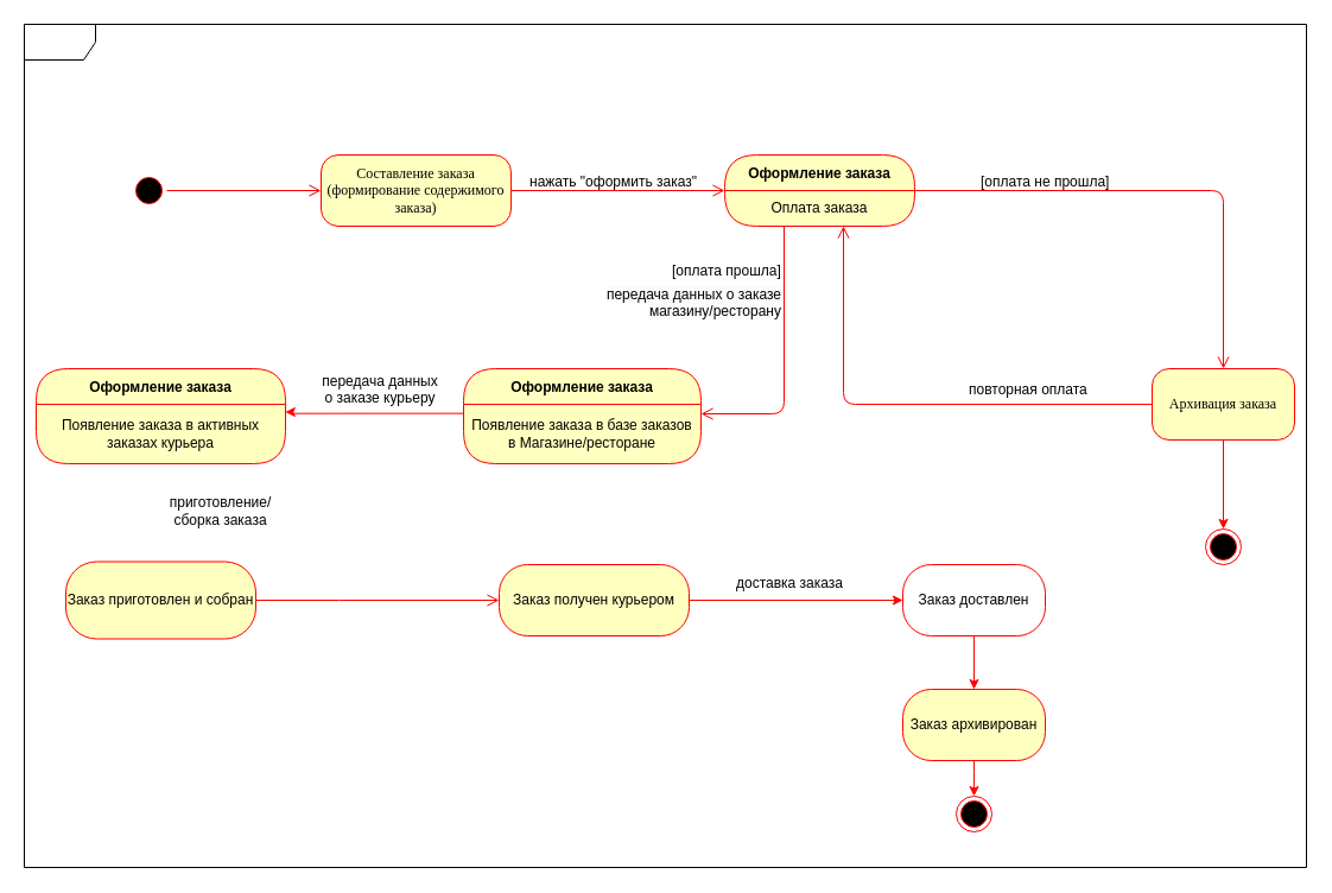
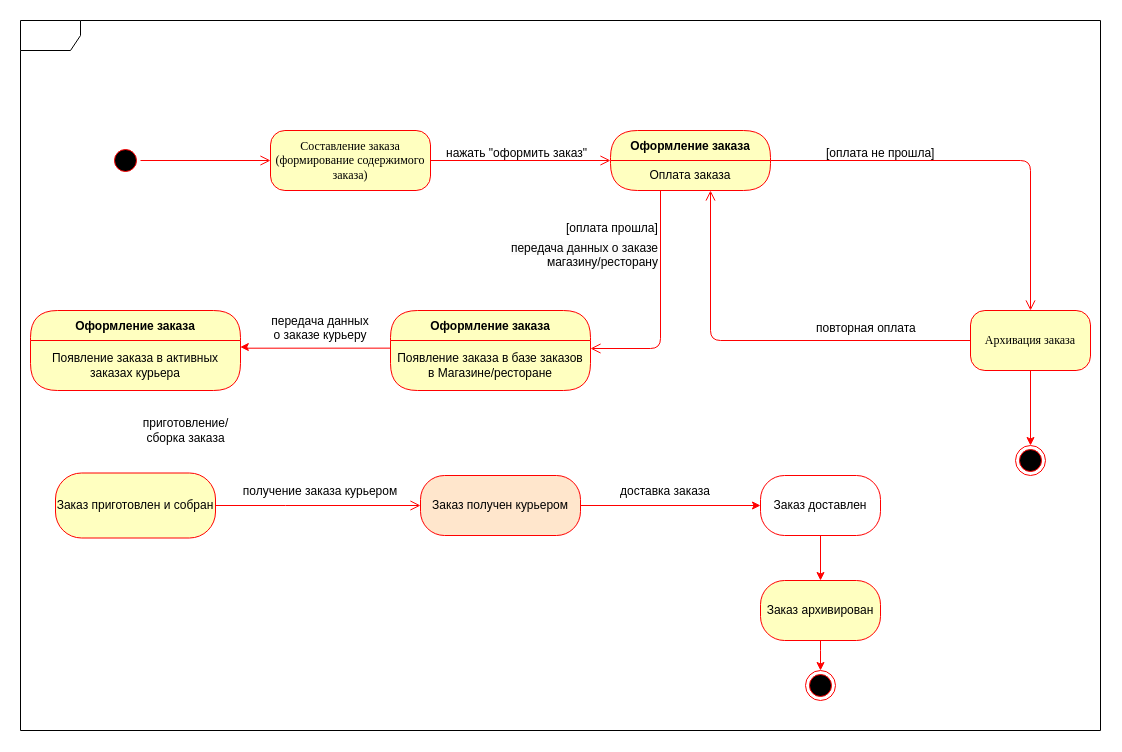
  <mxCell id="0" />
  <mxCell id="1" parent="0" />
  <mxCell id="2" value="" style="ellipse;html=1;shape=startState;fillColor=#000000;strokeColor=#ff0000;rounded=1;shadow=0;comic=0;labelBackgroundColor=none;fontFamily=Verdana;fontSize=12;fontColor=#000000;align=center;direction=south;" parent="1" vertex="1"><mxGeometry x="110" y="145" width="30" height="30" as="geometry" /></mxCell>
  <mxCell id="3" value="Составление заказа&lt;div&gt;(формирование содержимого заказа)&lt;/div&gt;" style="rounded=1;whiteSpace=wrap;html=1;arcSize=24;fillColor=#ffffc0;strokeColor=#ff0000;shadow=0;comic=0;labelBackgroundColor=none;fontFamily=Verdana;fontSize=12;fontColor=#000000;align=center;" parent="1" vertex="1"><mxGeometry x="270" y="130" width="160" height="60" as="geometry" /></mxCell>
  <mxCell id="4" style="edgeStyle=elbowEdgeStyle;html=1;exitX=0;exitY=0.5;labelBackgroundColor=none;endArrow=open;endSize=8;strokeColor=#ff0000;fontFamily=Verdana;fontSize=12;align=left;exitDx=0;exitDy=0;" parent="1" source="6" edge="1"><mxGeometry relative="1" as="geometry"><mxPoint x="900" y="372.5" as="sourcePoint" /><mxPoint x="710" y="190" as="targetPoint" /><Array as="points"><mxPoint x="710" y="270" /><mxPoint x="740" y="317.5" /></Array></mxGeometry></mxCell>
  <mxCell id="5" style="edgeStyle=orthogonalEdgeStyle;rounded=0;orthogonalLoop=1;jettySize=auto;html=1;entryX=0.5;entryY=0;entryDx=0;entryDy=0;fillColor=#e51400;strokeColor=#FF0000;" edge="1" parent="1" source="6" target="12"><mxGeometry relative="1" as="geometry" /></mxCell>
  <mxCell id="6" value="Архивация заказа" style="rounded=1;whiteSpace=wrap;html=1;arcSize=24;fillColor=#ffffc0;strokeColor=#FF0000;shadow=0;comic=0;labelBackgroundColor=none;fontFamily=Verdana;fontSize=12;fontColor=#000000;align=center;" parent="1" vertex="1"><mxGeometry x="970" y="310" width="120" height="60" as="geometry" /></mxCell>
  <mxCell id="7" value="" style="shape=umlFrame;whiteSpace=wrap;html=1;rounded=1;shadow=0;comic=0;labelBackgroundColor=none;strokeWidth=1;fontFamily=Verdana;fontSize=12;align=center;" parent="1" vertex="1"><mxGeometry x="20" y="20" width="1080" height="710" as="geometry" /></mxCell>
  <mxCell id="8" style="edgeStyle=orthogonalEdgeStyle;html=1;labelBackgroundColor=none;endArrow=open;endSize=8;strokeColor=#ff0000;fontFamily=Verdana;fontSize=12;align=left;" parent="1" source="2" target="3" edge="1"><mxGeometry relative="1" as="geometry" /></mxCell>
  <mxCell id="9" style="edgeStyle=orthogonalEdgeStyle;html=1;labelBackgroundColor=none;endArrow=open;endSize=8;strokeColor=#ff0000;fontFamily=Verdana;fontSize=12;align=left;exitX=1;exitY=0.5;exitDx=0;exitDy=0;entryX=0;entryY=0.5;entryDx=0;entryDy=0;" parent="1" source="3" target="15" edge="1"><mxGeometry relative="1" as="geometry"><Array as="points" /><mxPoint x="480" y="159.58" as="sourcePoint" /><mxPoint x="600" y="159.58" as="targetPoint" /></mxGeometry></mxCell>
  <mxCell id="10" style="edgeStyle=orthogonalEdgeStyle;html=1;labelBackgroundColor=none;endArrow=open;endSize=8;strokeColor=#ff0000;fontFamily=Verdana;fontSize=12;align=left;" parent="1" target="18" edge="1"><mxGeometry relative="1" as="geometry"><mxPoint x="660" y="190" as="sourcePoint" /><Array as="points"><mxPoint x="660" y="348" /></Array><mxPoint x="510" y="347" as="targetPoint" /></mxGeometry></mxCell>
  <mxCell id="11" style="edgeStyle=orthogonalEdgeStyle;html=1;exitX=1;exitY=0;labelBackgroundColor=none;endArrow=open;endSize=8;strokeColor=#ff0000;fontFamily=Verdana;fontSize=12;align=left;exitDx=0;exitDy=0;" parent="1" source="16" edge="1"><mxGeometry relative="1" as="geometry"><mxPoint x="770" y="177.5" as="sourcePoint" /><mxPoint x="1030" y="310" as="targetPoint" /><Array as="points"><mxPoint x="1030" y="160" /></Array></mxGeometry></mxCell>
  <mxCell id="12" value="" style="ellipse;html=1;shape=endState;fillColor=#000000;strokeColor=#ff0000;" vertex="1" parent="1"><mxGeometry x="1015" y="445" width="30" height="30" as="geometry" /></mxCell>
  <mxCell id="13" value="[оплата не прошла]" style="text;strokeColor=none;fillColor=none;align=left;verticalAlign=middle;spacingTop=-1;spacingLeft=4;spacingRight=4;rotatable=0;labelPosition=right;points=[];portConstraint=eastwest;" vertex="1" parent="1"><mxGeometry x="820" y="145" height="14" as="geometry" /></mxCell>
  <mxCell id="14" value="повторная оплата" style="text;strokeColor=none;fillColor=none;align=left;verticalAlign=middle;spacingTop=-1;spacingLeft=4;spacingRight=4;rotatable=0;labelPosition=right;points=[];portConstraint=eastwest;" vertex="1" parent="1"><mxGeometry x="790" y="320" width="20" height="14" as="geometry" /></mxCell>
  <mxCell id="15" value="Оформление заказа" style="swimlane;fontStyle=1;align=center;verticalAlign=middle;childLayout=stackLayout;horizontal=1;startSize=30;horizontalStack=0;resizeParent=0;resizeLast=1;container=0;fontColor=#000000;collapsible=0;rounded=1;arcSize=30;strokeColor=#ff0000;fillColor=#ffffc0;swimlaneFillColor=#ffffc0;dropTarget=0;" vertex="1" parent="1"><mxGeometry x="610" y="130" width="160" height="60" as="geometry" /></mxCell>
  <mxCell id="16" value="Оплата заказа" style="text;html=1;strokeColor=none;fillColor=none;align=center;verticalAlign=middle;spacingLeft=4;spacingRight=4;whiteSpace=wrap;overflow=hidden;rotatable=0;fontColor=#000000;" vertex="1" parent="15"><mxGeometry y="30" width="160" height="30" as="geometry" /></mxCell>
  <mxCell id="17" value="Оформление заказа" style="swimlane;fontStyle=1;align=center;verticalAlign=middle;childLayout=stackLayout;horizontal=1;startSize=30;horizontalStack=0;resizeParent=0;resizeLast=1;container=0;fontColor=#000000;collapsible=0;rounded=1;arcSize=30;strokeColor=#ff0000;fillColor=#ffffc0;swimlaneFillColor=#ffffc0;dropTarget=0;" vertex="1" parent="1"><mxGeometry x="390" y="310" width="200" height="80" as="geometry" /></mxCell>
  <mxCell id="18" value="Появление заказа в базе заказов в Магазине/ресторане" style="text;html=1;strokeColor=none;fillColor=none;align=center;verticalAlign=middle;spacingLeft=4;spacingRight=4;whiteSpace=wrap;overflow=hidden;rotatable=0;fontColor=#000000;" vertex="1" parent="17"><mxGeometry y="30" width="200" height="50" as="geometry" /></mxCell>
  <mxCell id="19" value="Оформление заказа" style="swimlane;fontStyle=1;align=center;verticalAlign=middle;childLayout=stackLayout;horizontal=1;startSize=30;horizontalStack=0;resizeParent=0;resizeLast=1;container=0;fontColor=#000000;collapsible=0;rounded=1;arcSize=30;strokeColor=#ff0000;fillColor=#ffffc0;swimlaneFillColor=#ffffc0;dropTarget=0;" vertex="1" parent="1"><mxGeometry x="30" y="310" width="210" height="80" as="geometry" /></mxCell>
  <mxCell id="20" value="Появление заказа в активных заказах курьера" style="text;html=1;strokeColor=none;fillColor=none;align=center;verticalAlign=middle;spacingLeft=4;spacingRight=4;whiteSpace=wrap;overflow=hidden;rotatable=0;fontColor=#000000;" vertex="1" parent="19"><mxGeometry y="30" width="210" height="50" as="geometry" /></mxCell>
  <mxCell id="21" style="edgeStyle=orthogonalEdgeStyle;rounded=0;orthogonalLoop=1;jettySize=auto;html=1;entryX=0.999;entryY=0.13;entryDx=0;entryDy=0;strokeColor=#FF0000;entryPerimeter=0;exitX=0;exitY=0.153;exitDx=0;exitDy=0;exitPerimeter=0;" edge="1" parent="1" source="18" target="20"><mxGeometry relative="1" as="geometry"><mxPoint x="395" y="347" as="sourcePoint" /><mxPoint x="245" y="350" as="targetPoint" /><Array as="points"><mxPoint x="245" y="348" /><mxPoint x="245" y="346" /></Array></mxGeometry></mxCell>
  <mxCell id="22" value="Заказ приготовлен и собран" style="rounded=1;whiteSpace=wrap;html=1;arcSize=40;fontColor=#000000;fillColor=#ffffc0;strokeColor=#ff0000;" vertex="1" parent="1"><mxGeometry x="55" y="472.5" width="160" height="65" as="geometry" /></mxCell>
  <mxCell id="23" value="" style="edgeStyle=orthogonalEdgeStyle;html=1;verticalAlign=bottom;endArrow=open;endSize=8;strokeColor=#ff0000;rounded=0;exitX=1;exitY=0.5;exitDx=0;exitDy=0;" edge="1" source="22" parent="1" target="25"><mxGeometry relative="1" as="geometry"><mxPoint x="180" y="590" as="targetPoint" /><Array as="points"><mxPoint x="285" y="505" /></Array></mxGeometry></mxCell>
  <mxCell id="24" value="" style="edgeStyle=orthogonalEdgeStyle;rounded=0;orthogonalLoop=1;jettySize=auto;html=1;strokeColor=#FF0000;" edge="1" parent="1" source="25" target="27"><mxGeometry relative="1" as="geometry" /></mxCell>
- <mxCell id="25" value="Заказ получен курьером" style="rounded=1;whiteSpace=wrap;html=1;arcSize=40;fontColor=#000000;fillColor=#ffffc0;strokeColor=#ff0000;" vertex="1" parent="1"><mxGeometry x="420" y="475" width="160" height="60" as="geometry" /></mxCell>
+ <mxCell id="25" value="Заказ получен курьером" style="rounded=1;whiteSpace=wrap;html=1;arcSize=40;fontColor=#000000;fillColor=#ffe6cc;strokeColor=#ff0000;" vertex="1" parent="1"><mxGeometry x="420" y="475" width="160" height="60" as="geometry" /></mxCell>
  <mxCell id="26" value="" style="edgeStyle=orthogonalEdgeStyle;rounded=0;orthogonalLoop=1;jettySize=auto;html=1;strokeColor=#FF0000;" edge="1" parent="1" source="27" target="29"><mxGeometry relative="1" as="geometry" /></mxCell>
  <mxCell id="27" value="Заказ доставлен" style="whiteSpace=wrap;html=1;fillColor=#ffffff;strokeColor=#ff0000;fontColor=#000000;rounded=1;arcSize=40;" vertex="1" parent="1"><mxGeometry x="760" y="475" width="120" height="60" as="geometry" /></mxCell>
  <mxCell id="28" value="" style="edgeStyle=orthogonalEdgeStyle;rounded=0;orthogonalLoop=1;jettySize=auto;html=1;entryX=0.5;entryY=0;entryDx=0;entryDy=0;strokeColor=#FF0000;exitX=0.5;exitY=1;exitDx=0;exitDy=0;" edge="1" parent="1" source="29" target="30"><mxGeometry relative="1" as="geometry"><mxPoint x="770" y="761.362" as="sourcePoint" /><mxPoint x="770" y="680" as="targetPoint" /><Array as="points"><mxPoint x="820" y="650" /><mxPoint x="820" y="650" /></Array></mxGeometry></mxCell>
  <mxCell id="29" value="Заказ архивирован" style="whiteSpace=wrap;html=1;fillColor=#ffffc0;strokeColor=#ff0000;fontColor=#000000;rounded=1;arcSize=40;" vertex="1" parent="1"><mxGeometry x="760" y="580" width="120" height="60" as="geometry" /></mxCell>
  <mxCell id="30" value="" style="ellipse;html=1;shape=endState;fillColor=#000000;strokeColor=#ff0000;" vertex="1" parent="1"><mxGeometry x="805" y="670" width="30" height="30" as="geometry" /></mxCell>
  <mxCell id="31" value="нажать &quot;оформить заказ&quot;" style="text;strokeColor=none;fillColor=none;align=left;verticalAlign=middle;spacingTop=-1;spacingLeft=4;spacingRight=4;rotatable=0;labelPosition=right;points=[];portConstraint=eastwest;" vertex="1" parent="1"><mxGeometry x="420" y="145" width="20" height="14" as="geometry" /></mxCell>
  <mxCell id="32" value="[оплата прошла]" style="text;strokeColor=none;fillColor=none;align=left;verticalAlign=middle;spacingTop=-1;spacingLeft=4;spacingRight=4;rotatable=0;labelPosition=right;points=[];portConstraint=eastwest;" vertex="1" parent="1"><mxGeometry x="540" y="220" width="20" height="14" as="geometry" /></mxCell>
  <mxCell id="33" value="&lt;span style=&quot;color: rgb(0, 0, 0); font-family: Helvetica; font-size: 12px; font-style: normal; font-variant-ligatures: normal; font-variant-caps: normal; font-weight: 400; letter-spacing: normal; orphans: 2; text-indent: 0px; text-transform: none; widows: 2; word-spacing: 0px; -webkit-text-stroke-width: 0px; white-space: normal; background-color: rgb(251, 251, 251); text-decoration-thickness: initial; text-decoration-style: initial; text-decoration-color: initial; float: none; display: inline !important;&quot;&gt;передача данных о заказе магазину/ресторану&lt;/span&gt;" style="text;whiteSpace=wrap;html=1;align=right;" vertex="1" parent="1"><mxGeometry x="500" y="234" width="160" height="40" as="geometry" /></mxCell>
  <mxCell id="34" value="передача данных&#10;о заказе курьеру" style="text;align=center;verticalAlign=middle;resizable=0;points=[];autosize=1;strokeColor=none;fillColor=none;" vertex="1" parent="1"><mxGeometry x="260" y="307" width="120" height="40" as="geometry" /></mxCell>
  <mxCell id="35" value="&lt;span style=&quot;text-wrap: wrap;&quot;&gt;приготовление/сборка заказа&lt;/span&gt;" style="text;html=1;align=center;verticalAlign=middle;resizable=0;points=[];autosize=1;strokeColor=none;fillColor=none;" vertex="1" parent="1"><mxGeometry x="90" y="415" width="190" height="30" as="geometry" /></mxCell>
+ <mxCell id="36" value="получение заказа курьером" style="text;align=center;verticalAlign=middle;resizable=0;points=[];autosize=1;strokeColor=none;fillColor=none;" vertex="1" parent="1"><mxGeometry x="230" y="475" width="180" height="30" as="geometry" /></mxCell>
  <mxCell id="37" value="доставка заказа" style="text;align=center;verticalAlign=middle;resizable=0;points=[];autosize=1;strokeColor=none;fillColor=none;" vertex="1" parent="1"><mxGeometry x="610" y="475" width="110" height="30" as="geometry" /></mxCell>
